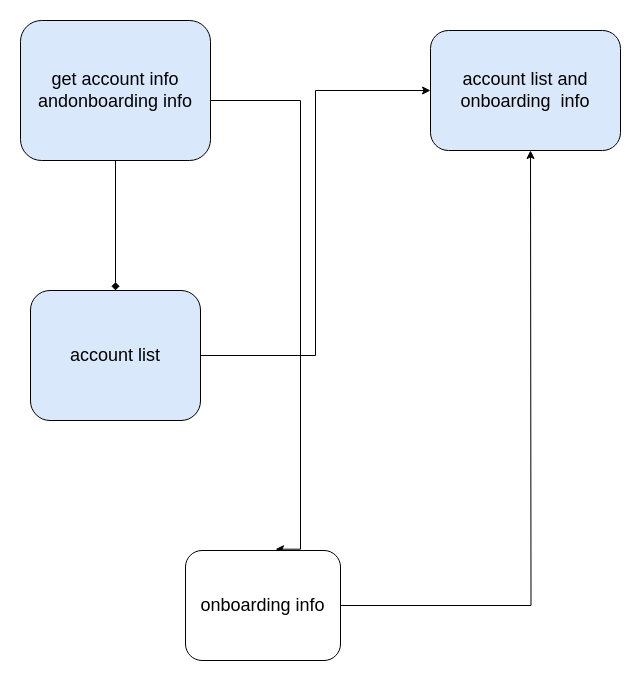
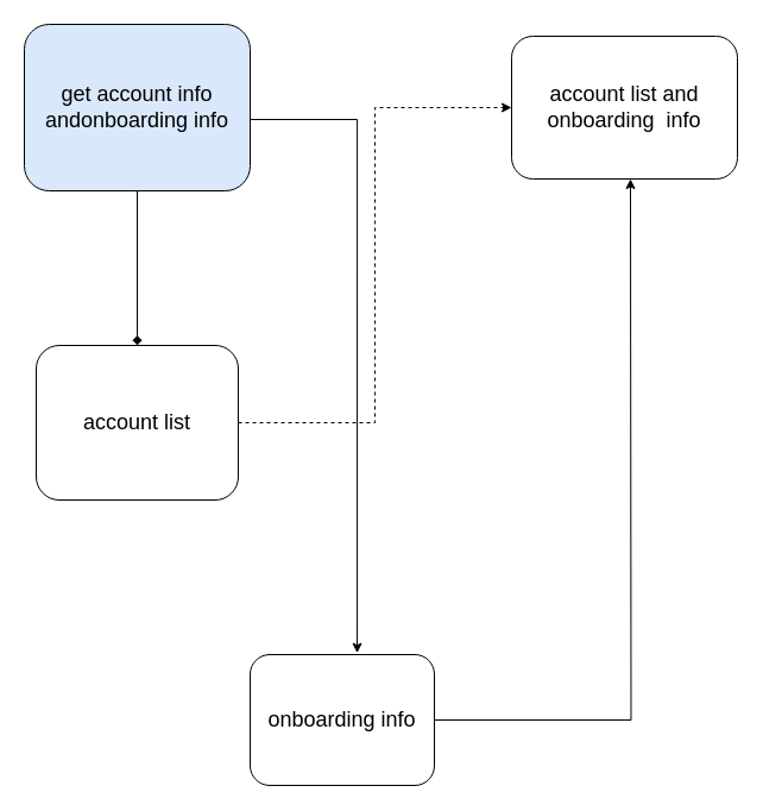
  <mxCell id="0" />
  <mxCell id="1" parent="0" />
- <mxCell id="2" value="&lt;font style=&quot;font-size: 18px&quot;&gt;account list and onboarding&amp;nbsp; info&lt;/font&gt;" style="rounded=1;whiteSpace=wrap;html=1;fillColor=#dae8fc;" vertex="1" parent="1"><mxGeometry x="430" y="30" width="190" height="120" as="geometry" /></mxCell>
+ <mxCell id="2" value="&lt;font style=&quot;font-size: 18px&quot;&gt;account list and onboarding&amp;nbsp; info&lt;/font&gt;" style="rounded=1;whiteSpace=wrap;html=1;" vertex="1" parent="1"><mxGeometry x="430" y="30" width="190" height="120" as="geometry" /></mxCell>
  <mxCell id="3" style="edgeStyle=orthogonalEdgeStyle;rounded=0;orthogonalLoop=1;jettySize=auto;html=1;endArrow=diamond;" edge="1" parent="1" source="5" target="7"><mxGeometry relative="1" as="geometry" /></mxCell>
  <mxCell id="4" style="edgeStyle=orthogonalEdgeStyle;rounded=0;orthogonalLoop=1;jettySize=auto;html=1;entryX=0.581;entryY=-0.012;entryDx=0;entryDy=0;entryPerimeter=0;" edge="1" parent="1" source="5" target="9"><mxGeometry relative="1" as="geometry"><Array as="points"><mxPoint x="300" y="100" /></Array></mxGeometry></mxCell>
  <mxCell id="5" value="&lt;font style=&quot;font-size: 18px&quot;&gt;get account info andonboarding info&lt;/font&gt;" style="rounded=1;whiteSpace=wrap;html=1;fillColor=#dae8fc;" vertex="1" parent="1"><mxGeometry x="20" y="20" width="190" height="140" as="geometry" /></mxCell>
- <mxCell id="6" style="edgeStyle=orthogonalEdgeStyle;rounded=0;orthogonalLoop=1;jettySize=auto;html=1;entryX=0;entryY=0.5;entryDx=0;entryDy=0;" edge="1" parent="1" source="7" target="2"><mxGeometry relative="1" as="geometry" /></mxCell>
- <mxCell id="7" value="&lt;font style=&quot;font-size: 18px&quot;&gt;account list&lt;/font&gt;" style="rounded=1;whiteSpace=wrap;html=1;fillColor=#dae8fc;" vertex="1" parent="1"><mxGeometry x="30" y="290" width="170" height="130" as="geometry" /></mxCell>
+ <mxCell id="6" style="edgeStyle=orthogonalEdgeStyle;rounded=0;orthogonalLoop=1;jettySize=auto;html=1;entryX=0;entryY=0.5;entryDx=0;entryDy=0;dashed=1;" edge="1" parent="1" source="7" target="2"><mxGeometry relative="1" as="geometry" /></mxCell>
+ <mxCell id="7" value="&lt;font style=&quot;font-size: 18px&quot;&gt;account list&lt;/font&gt;" style="rounded=1;whiteSpace=wrap;html=1;" vertex="1" parent="1"><mxGeometry x="30" y="290" width="170" height="130" as="geometry" /></mxCell>
  <mxCell id="8" style="edgeStyle=orthogonalEdgeStyle;rounded=0;orthogonalLoop=1;jettySize=auto;html=1;" edge="1" parent="1" source="9"><mxGeometry relative="1" as="geometry"><mxPoint x="530" y="150" as="targetPoint" /></mxGeometry></mxCell>
- <mxCell id="9" value="&lt;font style=&quot;font-size: 18px&quot;&gt;onboarding info&lt;/font&gt;" style="rounded=1;whiteSpace=wrap;html=1;" vertex="1" parent="1"><mxGeometry x="185" y="550" width="155" height="110" as="geometry" /></mxCell>
+ <mxCell id="9" value="&lt;font style=&quot;font-size: 18px&quot;&gt;onboarding info&lt;/font&gt;" style="rounded=1;whiteSpace=wrap;html=1;" vertex="1" parent="1"><mxGeometry x="210" y="550" width="155" height="110" as="geometry" /></mxCell>
